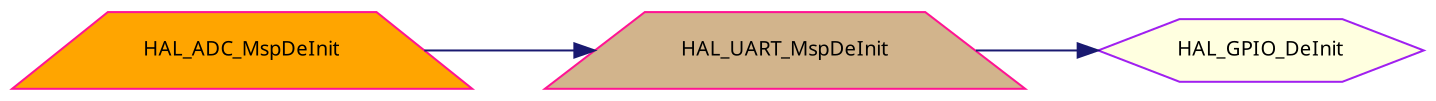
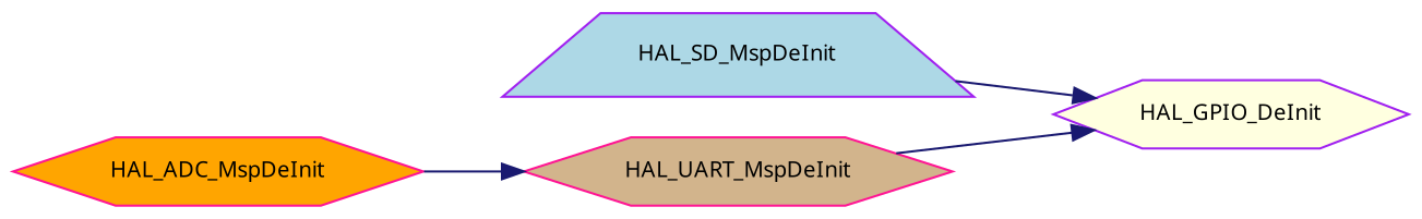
  digraph {
    fontname="Noto Sans"
    rankdir=RL
    node [color=purple fontname="Noto Sans" fontsize=10 shape=hexagon style=filled]
    edge [color=midnightblue dir=back fontname="Noto Sans" fontsize=10 labelfontname=Helvetica labelfontsize=10 style=solid]
    n1 [fillcolor=lightyellow fontcolor=black height=0.2 label=HAL_GPIO_DeInit width=0.4]
-   n3 [color=deeppink fillcolor=tan height=0.2 label=HAL_UART_MspDeInit shape=trapezium width=0.4]
-   n4 [color=deeppink fillcolor=orange height=0.2 label=HAL_ADC_MspDeInit shape=trapezium width=0.4]
+   n2 [fillcolor=lightblue height=0.2 label=HAL_SD_MspDeInit shape=trapezium width=0.4]
+   n3 [color=deeppink fillcolor=tan height=0.2 label=HAL_UART_MspDeInit width=0.4]
+   n4 [color=deeppink fillcolor=orange height=0.2 label=HAL_ADC_MspDeInit width=0.4]
+   n1 -> n2
    n1 -> n3
    n3 -> n4
  }
